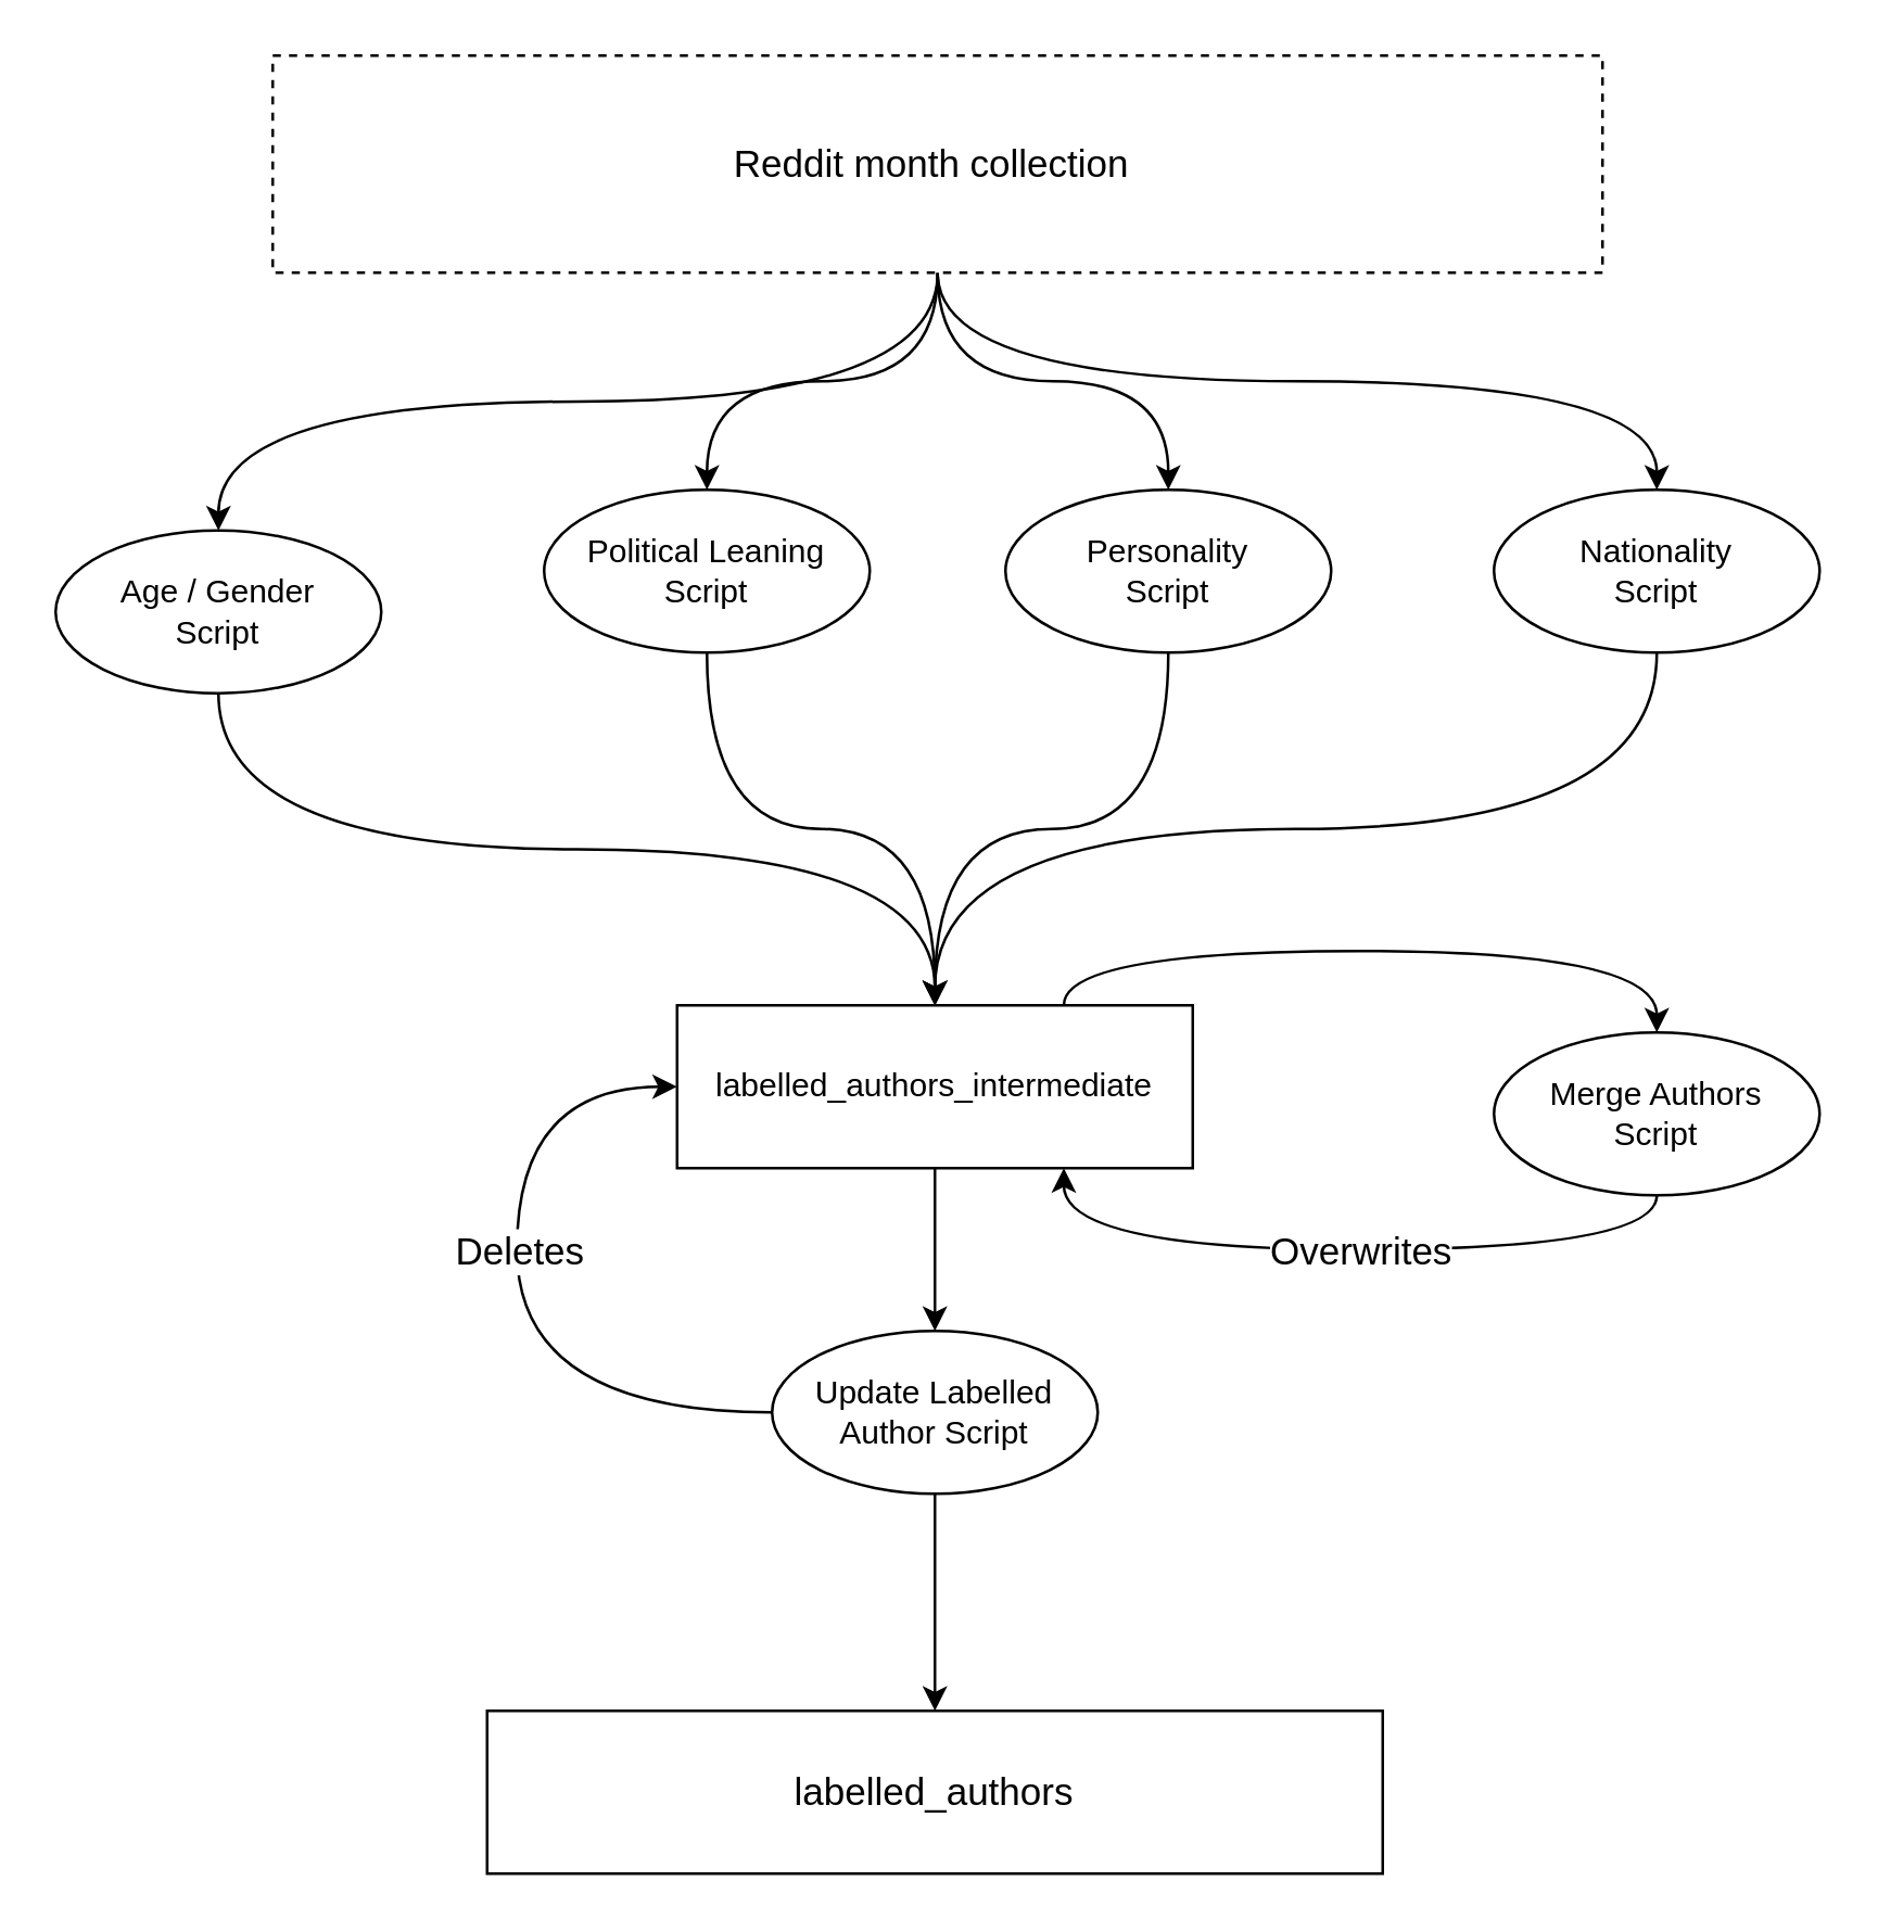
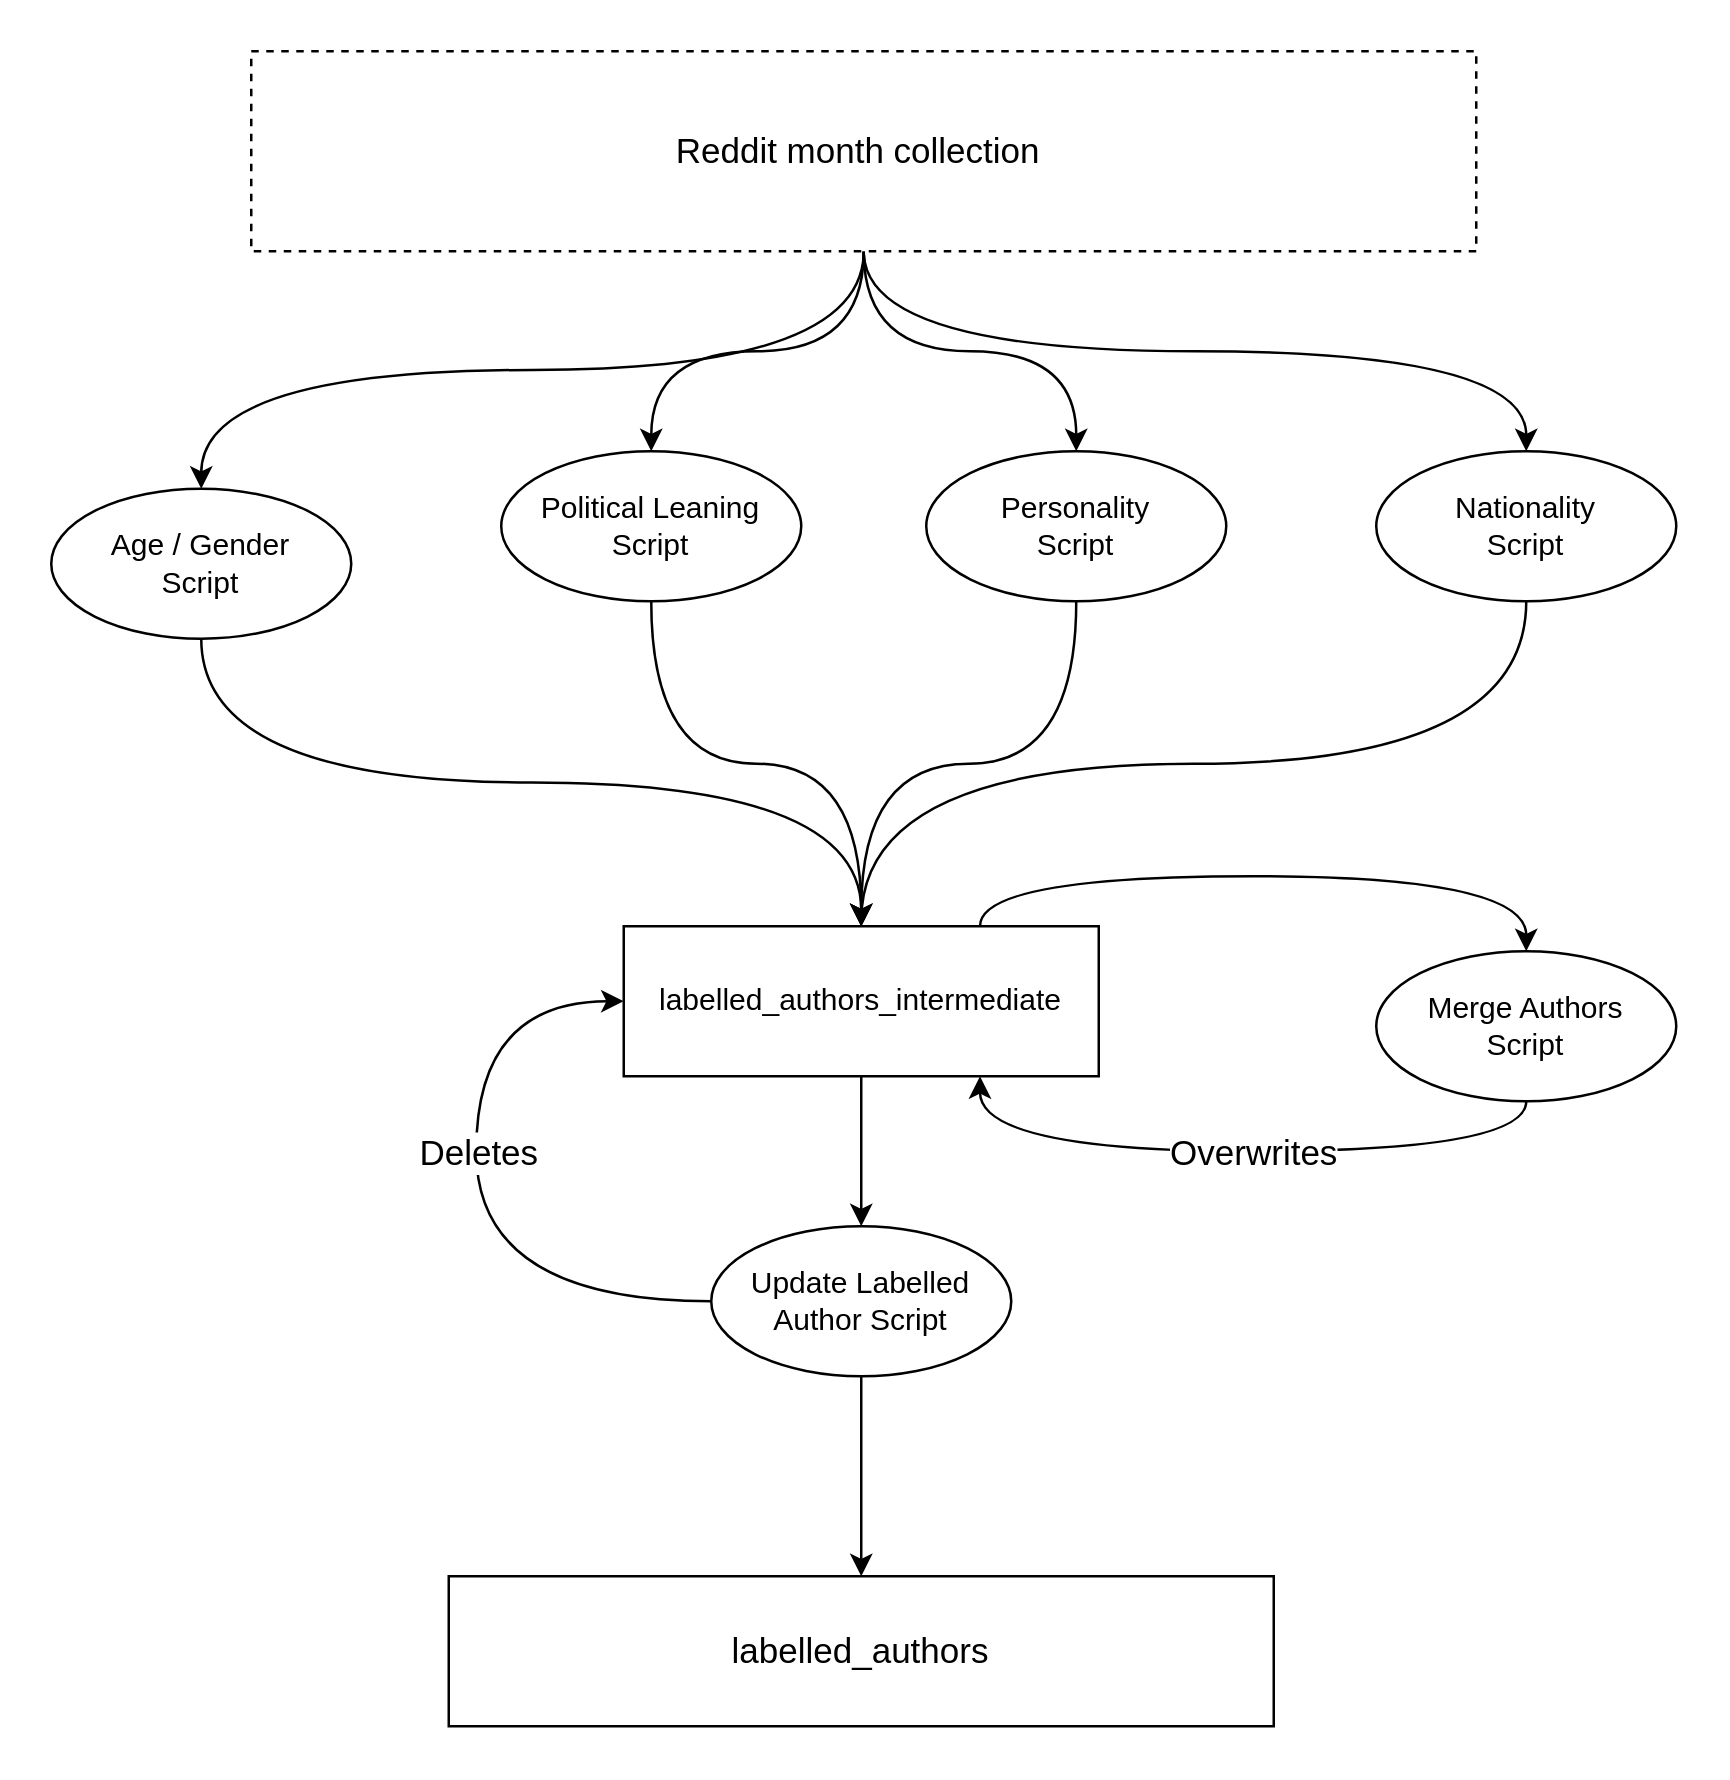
  <mxCell id="0" />
  <mxCell id="1" parent="0" />
  <mxCell id="2" style="edgeStyle=orthogonalEdgeStyle;orthogonalLoop=1;jettySize=auto;html=1;exitX=0.5;exitY=0;exitDx=0;exitDy=0;entryX=0.5;entryY=1;entryDx=0;entryDy=0;strokeColor=default;curved=1;endArrow=none;endFill=0;startArrow=classic;startFill=1;" edge="1" parent="1" source="21" target="10"><mxGeometry relative="1" as="geometry"><mxPoint x="70" y="170" as="sourcePoint" /></mxGeometry></mxCell>
  <mxCell id="3" style="edgeStyle=orthogonalEdgeStyle;curved=1;orthogonalLoop=1;jettySize=auto;html=1;exitX=0.5;exitY=1;exitDx=0;exitDy=0;entryX=0.5;entryY=0;entryDx=0;entryDy=0;strokeColor=default;startArrow=none;startFill=0;endArrow=classic;endFill=1;" edge="1" parent="1" source="21" target="13"><mxGeometry relative="1" as="geometry"><mxPoint x="70" y="250" as="sourcePoint" /></mxGeometry></mxCell>
  <mxCell id="4" style="edgeStyle=orthogonalEdgeStyle;curved=1;orthogonalLoop=1;jettySize=auto;html=1;exitX=0.5;exitY=0;exitDx=0;exitDy=0;strokeColor=default;endArrow=none;endFill=0;entryX=0.5;entryY=1;entryDx=0;entryDy=0;startArrow=classic;startFill=1;" edge="1" parent="1" source="23" target="10"><mxGeometry relative="1" as="geometry"><mxPoint x="450" y="170" as="sourcePoint" /><mxPoint x="360" y="140" as="targetPoint" /></mxGeometry></mxCell>
  <mxCell id="5" style="edgeStyle=orthogonalEdgeStyle;curved=1;orthogonalLoop=1;jettySize=auto;html=1;exitX=0.5;exitY=1;exitDx=0;exitDy=0;strokeColor=default;startArrow=none;startFill=0;endArrow=classic;endFill=1;entryX=0.5;entryY=0;entryDx=0;entryDy=0;" edge="1" parent="1" source="23" target="13"><mxGeometry relative="1" as="geometry"><mxPoint x="450" y="250" as="sourcePoint" /><mxPoint x="350" y="310" as="targetPoint" /></mxGeometry></mxCell>
  <mxCell id="6" style="edgeStyle=orthogonalEdgeStyle;curved=1;orthogonalLoop=1;jettySize=auto;html=1;exitX=0.5;exitY=0;exitDx=0;exitDy=0;entryX=0.5;entryY=1;entryDx=0;entryDy=0;strokeColor=default;endArrow=none;endFill=0;startArrow=classic;startFill=1;" edge="1" parent="1" source="24" target="10"><mxGeometry relative="1" as="geometry"><mxPoint x="260" y="170" as="sourcePoint" /></mxGeometry></mxCell>
  <mxCell id="7" style="edgeStyle=orthogonalEdgeStyle;curved=1;orthogonalLoop=1;jettySize=auto;html=1;exitX=0.5;exitY=1;exitDx=0;exitDy=0;entryX=0.5;entryY=0;entryDx=0;entryDy=0;strokeColor=default;startArrow=none;startFill=0;endArrow=classic;endFill=1;" edge="1" parent="1" source="24" target="13"><mxGeometry relative="1" as="geometry"><mxPoint x="260" y="250" as="sourcePoint" /></mxGeometry></mxCell>
  <mxCell id="8" style="edgeStyle=orthogonalEdgeStyle;curved=1;orthogonalLoop=1;jettySize=auto;html=1;exitX=0.5;exitY=0;exitDx=0;exitDy=0;entryX=0.5;entryY=1;entryDx=0;entryDy=0;strokeColor=default;endArrow=none;endFill=0;startArrow=classic;startFill=1;" edge="1" parent="1" source="22" target="10"><mxGeometry relative="1" as="geometry"><mxPoint x="620" y="170" as="sourcePoint" /></mxGeometry></mxCell>
- <mxCell id="9" style="edgeStyle=orthogonalEdgeStyle;curved=1;orthogonalLoop=1;jettySize=auto;html=1;exitX=0.5;exitY=1;exitDx=0;exitDy=0;entryX=0.5;entryY=0;entryDx=0;entryDy=0;strokeColor=default;startArrow=none;startFill=0;endArrow=classic;endFill=1;" edge="1" parent="1" source="22" target="13"><mxGeometry relative="1" as="geometry"><mxPoint x="620" y="250" as="sourcePoint" /></mxGeometry></mxCell>
+ <mxCell id="9" style="edgeStyle=orthogonalEdgeStyle;curved=1;orthogonalLoop=1;jettySize=auto;html=1;exitX=0.5;exitY=1;exitDx=0;exitDy=0;entryX=0.5;entryY=0;entryDx=0;entryDy=0;strokeColor=default;startArrow=none;startFill=0;endArrow=open;endFill=1;" edge="1" parent="1" source="22" target="13"><mxGeometry relative="1" as="geometry"><mxPoint x="620" y="250" as="sourcePoint" /></mxGeometry></mxCell>
  <mxCell id="10" value="&lt;font style=&quot;font-size: 14px;&quot;&gt;Reddit month collection&amp;nbsp;&lt;/font&gt;" style="rounded=0;whiteSpace=wrap;html=1;dashed=1;" vertex="1" parent="1"><mxGeometry x="100" y="20" width="490" height="80" as="geometry" /></mxCell>
  <mxCell id="11" value="" style="edgeStyle=orthogonalEdgeStyle;rounded=0;orthogonalLoop=1;jettySize=auto;html=1;strokeColor=default;fontSize=14;startArrow=none;startFill=0;endArrow=classic;endFill=1;" edge="1" parent="1" source="13" target="19"><mxGeometry relative="1" as="geometry" /></mxCell>
  <mxCell id="12" style="edgeStyle=orthogonalEdgeStyle;orthogonalLoop=1;jettySize=auto;html=1;exitX=0.75;exitY=0;exitDx=0;exitDy=0;entryX=0.5;entryY=0;entryDx=0;entryDy=0;strokeColor=default;fontSize=14;startArrow=none;startFill=0;endArrow=classic;endFill=1;curved=1;" edge="1" parent="1" source="13" target="20"><mxGeometry relative="1" as="geometry" /></mxCell>
  <mxCell id="13" value="labelled_authors_intermediate" style="rounded=0;whiteSpace=wrap;html=1;" vertex="1" parent="1"><mxGeometry x="249" y="370" width="190" height="60" as="geometry" /></mxCell>
  <mxCell id="14" style="edgeStyle=orthogonalEdgeStyle;curved=1;orthogonalLoop=1;jettySize=auto;html=1;exitX=0.5;exitY=1;exitDx=0;exitDy=0;entryX=0.75;entryY=1;entryDx=0;entryDy=0;strokeColor=default;startArrow=none;startFill=0;endArrow=classic;endFill=1;" edge="1" parent="1" target="13"><mxGeometry relative="1" as="geometry"><mxPoint x="610" y="440" as="sourcePoint" /><Array as="points"><mxPoint x="610" y="460" /><mxPoint x="392" y="460" /></Array></mxGeometry></mxCell>
  <mxCell id="15" value="Overwrites" style="edgeLabel;html=1;align=center;verticalAlign=middle;resizable=0;points=[];fontSize=14;" vertex="1" connectable="0" parent="14"><mxGeometry x="-0.203" y="-2" relative="1" as="geometry"><mxPoint x="-23" y="2" as="offset" /></mxGeometry></mxCell>
  <mxCell id="16" value="" style="edgeStyle=orthogonalEdgeStyle;orthogonalLoop=1;jettySize=auto;html=1;strokeColor=default;fontSize=14;startArrow=none;startFill=0;endArrow=classic;endFill=1;rounded=0;" edge="1" parent="1" source="19" target="25"><mxGeometry relative="1" as="geometry" /></mxCell>
  <mxCell id="17" style="edgeStyle=orthogonalEdgeStyle;orthogonalLoop=1;jettySize=auto;html=1;exitX=0;exitY=0.5;exitDx=0;exitDy=0;entryX=0;entryY=0.5;entryDx=0;entryDy=0;strokeColor=default;fontSize=14;startArrow=none;startFill=0;endArrow=classic;endFill=1;curved=1;" edge="1" parent="1" source="19" target="13"><mxGeometry relative="1" as="geometry"><Array as="points"><mxPoint x="190" y="520" /><mxPoint x="190" y="400" /></Array></mxGeometry></mxCell>
  <mxCell id="18" value="Deletes" style="edgeLabel;html=1;align=center;verticalAlign=middle;resizable=0;points=[];fontSize=14;" vertex="1" connectable="0" parent="17"><mxGeometry y="-7" relative="1" as="geometry"><mxPoint x="-7" y="-17" as="offset" /></mxGeometry></mxCell>
  <mxCell id="19" value="Update Labelled Author Script" style="ellipse;whiteSpace=wrap;html=1;rounded=0;" vertex="1" parent="1"><mxGeometry x="284" y="490" width="120" height="60" as="geometry" /></mxCell>
  <mxCell id="20" value="Merge Authors&lt;br&gt;Script" style="ellipse;whiteSpace=wrap;html=1;rounded=0;" vertex="1" parent="1"><mxGeometry x="550" y="380" width="120" height="60" as="geometry" /></mxCell>
  <mxCell id="21" value="Age / Gender&lt;br&gt;Script" style="ellipse;whiteSpace=wrap;html=1;rounded=0;" vertex="1" parent="1"><mxGeometry x="20" y="195" width="120" height="60" as="geometry" /></mxCell>
  <mxCell id="22" value="Nationality&lt;br&gt;Script" style="ellipse;whiteSpace=wrap;html=1;rounded=0;" vertex="1" parent="1"><mxGeometry x="550" y="180" width="120" height="60" as="geometry" /></mxCell>
  <mxCell id="23" value="Personality&lt;br&gt;Script" style="ellipse;whiteSpace=wrap;html=1;rounded=0;" vertex="1" parent="1"><mxGeometry x="370" y="180" width="120" height="60" as="geometry" /></mxCell>
  <mxCell id="24" value="Political Leaning&lt;br&gt;Script" style="ellipse;whiteSpace=wrap;html=1;rounded=0;" vertex="1" parent="1"><mxGeometry x="200" y="180" width="120" height="60" as="geometry" /></mxCell>
  <mxCell id="25" value="&lt;font style=&quot;font-size: 14px;&quot;&gt;labelled_authors&lt;/font&gt;" style="whiteSpace=wrap;html=1;rounded=0;" vertex="1" parent="1"><mxGeometry x="179" y="630" width="330" height="60" as="geometry" /></mxCell>
